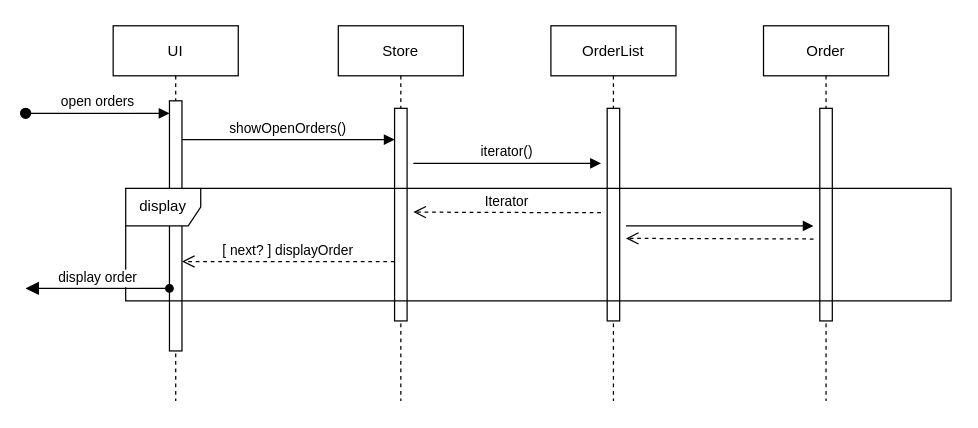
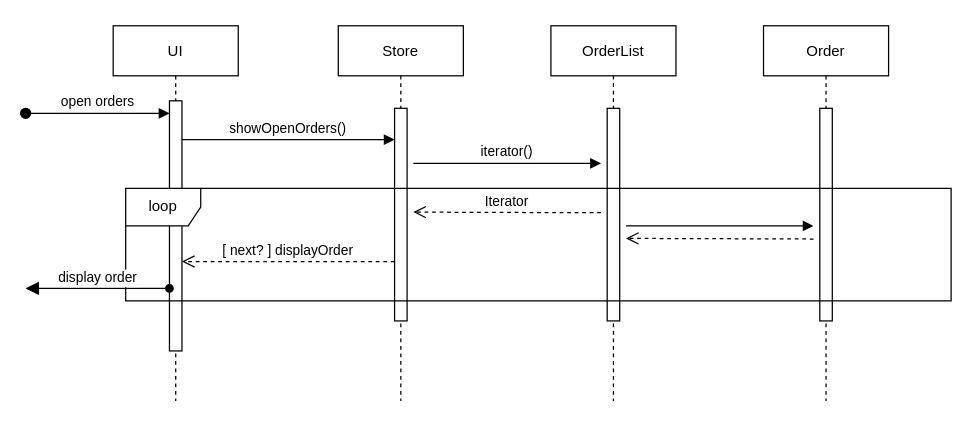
  <mxCell id="0" />
  <mxCell id="1" parent="0" />
  <mxCell id="2" value="UI" style="shape=umlLifeline;perimeter=lifelinePerimeter;container=1;collapsible=0;recursiveResize=0;rounded=0;shadow=0;strokeWidth=1;" parent="1" vertex="1"><mxGeometry x="90" y="20" width="100" height="300" as="geometry" /></mxCell>
  <mxCell id="3" value="" style="points=[];perimeter=orthogonalPerimeter;rounded=0;shadow=0;strokeWidth=1;" parent="2" vertex="1"><mxGeometry x="45" y="60" width="10" height="200" as="geometry" /></mxCell>
  <mxCell id="4" value="open orders" style="verticalAlign=bottom;startArrow=oval;endArrow=block;startSize=8;shadow=0;strokeWidth=1;" parent="2" target="3" edge="1"><mxGeometry relative="1" as="geometry"><mxPoint x="-70" y="70" as="sourcePoint" /></mxGeometry></mxCell>
  <mxCell id="5" value="Store" style="shape=umlLifeline;perimeter=lifelinePerimeter;container=1;collapsible=0;recursiveResize=0;rounded=0;shadow=0;strokeWidth=1;" parent="1" vertex="1"><mxGeometry x="270" y="20" width="100" height="300" as="geometry" /></mxCell>
  <mxCell id="6" value="" style="points=[];perimeter=orthogonalPerimeter;rounded=0;shadow=0;strokeWidth=1;" parent="5" vertex="1"><mxGeometry x="45" y="66" width="10" height="170" as="geometry" /></mxCell>
  <mxCell id="7" value="[ next? ] displayOrder" style="verticalAlign=bottom;endArrow=open;dashed=1;endSize=8;exitX=0;exitY=0.95;shadow=0;strokeWidth=1;" parent="1" edge="1"><mxGeometry relative="1" as="geometry"><mxPoint x="145" y="208.5" as="targetPoint" /><mxPoint x="315" y="208.5" as="sourcePoint" /></mxGeometry></mxCell>
  <mxCell id="8" value="showOpenOrders()" style="verticalAlign=bottom;endArrow=block;entryX=0;entryY=0;shadow=0;strokeWidth=1;" parent="1" edge="1"><mxGeometry relative="1" as="geometry"><mxPoint x="145" y="111" as="sourcePoint" /><mxPoint x="315" y="111" as="targetPoint" /></mxGeometry></mxCell>
  <mxCell id="9" value="OrderList" style="shape=umlLifeline;perimeter=lifelinePerimeter;container=1;collapsible=0;recursiveResize=0;rounded=0;shadow=0;strokeWidth=1;" parent="1" vertex="1"><mxGeometry x="440" y="20" width="100" height="300" as="geometry" /></mxCell>
  <mxCell id="10" value="" style="points=[];perimeter=orthogonalPerimeter;rounded=0;shadow=0;strokeWidth=1;" parent="9" vertex="1"><mxGeometry x="45" y="66" width="10" height="170" as="geometry" /></mxCell>
  <mxCell id="11" value="Order" style="shape=umlLifeline;perimeter=lifelinePerimeter;container=1;collapsible=0;recursiveResize=0;rounded=0;shadow=0;strokeWidth=1;" parent="1" vertex="1"><mxGeometry x="610" y="20" width="100" height="300" as="geometry" /></mxCell>
  <mxCell id="12" value="" style="points=[];perimeter=orthogonalPerimeter;rounded=0;shadow=0;strokeWidth=1;" parent="11" vertex="1"><mxGeometry x="45" y="66" width="10" height="170" as="geometry" /></mxCell>
  <mxCell id="13" value="iterator()" style="verticalAlign=bottom;endArrow=block;shadow=0;strokeWidth=1;" parent="1" edge="1"><mxGeometry relative="1" as="geometry"><mxPoint x="330" y="130" as="sourcePoint" /><mxPoint x="480" y="130" as="targetPoint" /></mxGeometry></mxCell>
  <mxCell id="14" value="Iterator" style="verticalAlign=bottom;endArrow=open;dashed=1;endSize=8;exitX=0;exitY=0.95;shadow=0;strokeWidth=1;" parent="1" edge="1"><mxGeometry relative="1" as="geometry"><mxPoint x="330" y="169" as="targetPoint" /><mxPoint x="480" y="169.5" as="sourcePoint" /></mxGeometry></mxCell>
  <mxCell id="15" value="" style="verticalAlign=bottom;endArrow=block;shadow=0;strokeWidth=1;" parent="1" edge="1"><mxGeometry relative="1" as="geometry"><mxPoint x="500" y="180" as="sourcePoint" /><mxPoint x="650" y="180" as="targetPoint" /></mxGeometry></mxCell>
  <mxCell id="16" value="" style="verticalAlign=bottom;endArrow=open;dashed=1;endSize=8;exitX=0;exitY=0.95;shadow=0;strokeWidth=1;" parent="1" edge="1"><mxGeometry relative="1" as="geometry"><mxPoint x="500" y="190" as="targetPoint" /><mxPoint x="650" y="190.5" as="sourcePoint" /></mxGeometry></mxCell>
- <mxCell id="17" value="display" style="shape=umlFrame;whiteSpace=wrap;html=1;" parent="1" vertex="1"><mxGeometry x="100" y="150" width="660" height="90" as="geometry" /></mxCell>
+ <mxCell id="17" value="loop" style="shape=umlFrame;whiteSpace=wrap;html=1;" parent="1" vertex="1"><mxGeometry x="100" y="150" width="660" height="90" as="geometry" /></mxCell>
  <mxCell id="18" value="display order" style="verticalAlign=bottom;startArrow=block;endArrow=oval;startSize=8;shadow=0;strokeWidth=1;endFill=1;startFill=1;" edge="1" parent="1"><mxGeometry relative="1" as="geometry"><mxPoint x="20" y="230" as="sourcePoint" /><mxPoint x="135" y="230" as="targetPoint" /></mxGeometry></mxCell>
